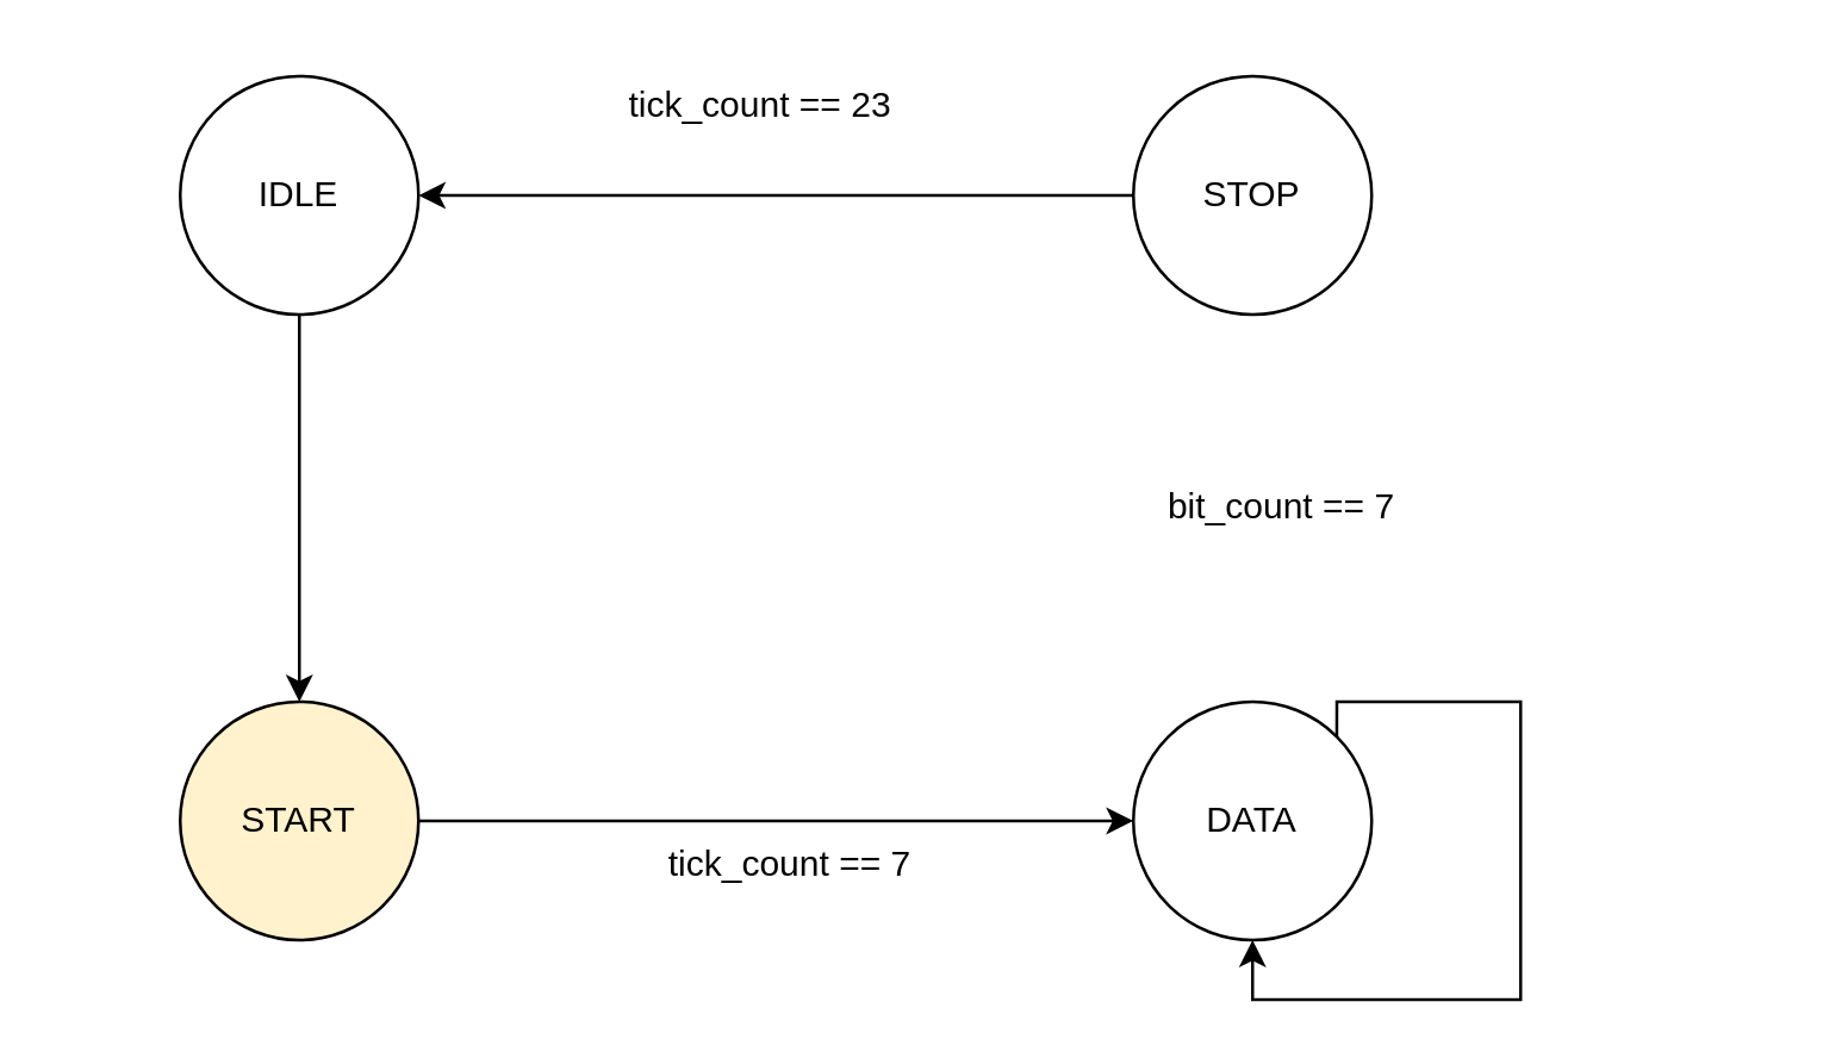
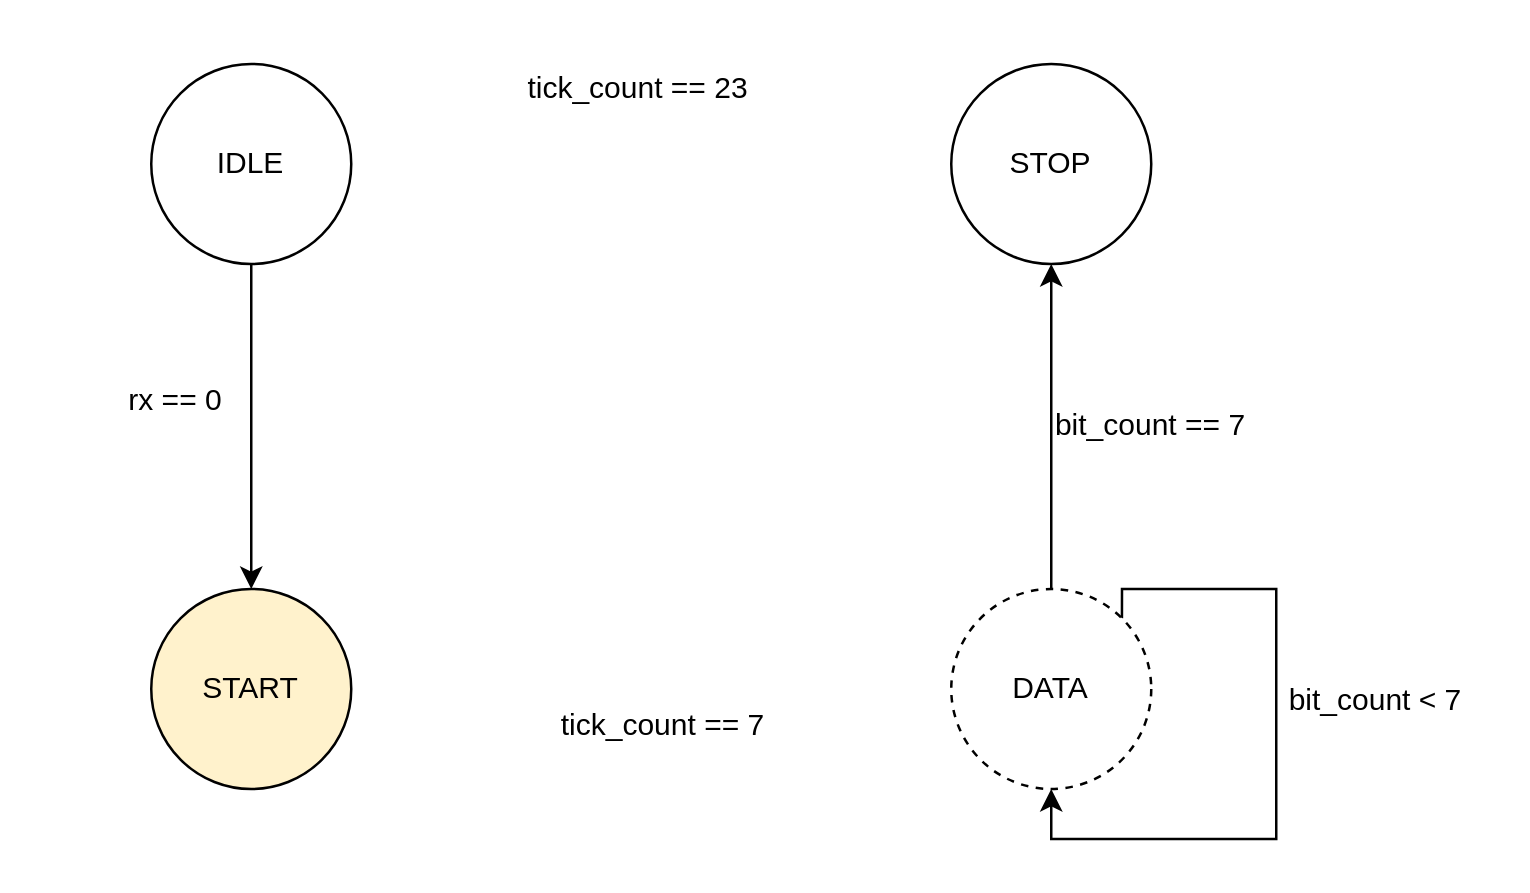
  <mxCell id="0" />
  <mxCell id="1" parent="0" />
  <mxCell id="2" style="edgeStyle=orthogonalEdgeStyle;rounded=0;orthogonalLoop=1;jettySize=auto;html=1;entryX=0.5;entryY=0;entryDx=0;entryDy=0;" parent="1" source="3" target="5" edge="1"><mxGeometry relative="1" as="geometry" /></mxCell>
  <mxCell id="3" value="IDLE" style="ellipse;whiteSpace=wrap;html=1;aspect=fixed;" parent="1" vertex="1"><mxGeometry x="60" y="25" width="80" height="80" as="geometry" /></mxCell>
- <mxCell id="4" style="edgeStyle=orthogonalEdgeStyle;rounded=0;orthogonalLoop=1;jettySize=auto;html=1;exitX=1;exitY=0.5;exitDx=0;exitDy=0;entryX=0;entryY=0.5;entryDx=0;entryDy=0;" parent="1" source="5" target="8" edge="1"><mxGeometry relative="1" as="geometry" /></mxCell>
  <mxCell id="5" value="START" style="ellipse;whiteSpace=wrap;html=1;aspect=fixed;fillColor=#fff2cc;" parent="1" vertex="1"><mxGeometry x="60" y="235" width="80" height="80" as="geometry" /></mxCell>
+ <mxCell id="6" style="edgeStyle=orthogonalEdgeStyle;rounded=0;orthogonalLoop=1;jettySize=auto;html=1;exitX=0.5;exitY=0;exitDx=0;exitDy=0;entryX=0.5;entryY=1;entryDx=0;entryDy=0;" parent="1" source="8" target="10" edge="1"><mxGeometry relative="1" as="geometry" /></mxCell>
  <mxCell id="7" style="edgeStyle=orthogonalEdgeStyle;rounded=0;orthogonalLoop=1;jettySize=auto;html=1;exitX=1;exitY=0;exitDx=0;exitDy=0;entryX=0.5;entryY=1;entryDx=0;entryDy=0;" parent="1" source="8" target="8" edge="1"><mxGeometry relative="1" as="geometry"><mxPoint x="490" y="325" as="targetPoint" /><Array as="points"><mxPoint x="448" y="235" /><mxPoint x="510" y="235" /><mxPoint x="510" y="335" /><mxPoint x="420" y="335" /></Array></mxGeometry></mxCell>
- <mxCell id="8" value="DATA" style="ellipse;whiteSpace=wrap;html=1;aspect=fixed;" parent="1" vertex="1"><mxGeometry x="380" y="235" width="80" height="80" as="geometry" /></mxCell>
- <mxCell id="9" style="edgeStyle=orthogonalEdgeStyle;rounded=0;orthogonalLoop=1;jettySize=auto;html=1;exitX=0;exitY=0.5;exitDx=0;exitDy=0;entryX=1;entryY=0.5;entryDx=0;entryDy=0;" parent="1" source="10" target="3" edge="1"><mxGeometry relative="1" as="geometry" /></mxCell>
+ <mxCell id="8" value="DATA" style="ellipse;whiteSpace=wrap;html=1;aspect=fixed;dashed=1;" parent="1" vertex="1"><mxGeometry x="380" y="235" width="80" height="80" as="geometry" /></mxCell>
  <mxCell id="10" value="STOP" style="ellipse;whiteSpace=wrap;html=1;aspect=fixed;" parent="1" vertex="1"><mxGeometry x="380" y="25" width="80" height="80" as="geometry" /></mxCell>
+ <mxCell id="11" value="rx == 0" style="text;html=1;align=center;verticalAlign=middle;whiteSpace=wrap;rounded=0;" parent="1" vertex="1"><mxGeometry x="20" y="145" width="100" height="30" as="geometry" /></mxCell>
  <mxCell id="12" value="tick_count == 7" style="text;html=1;align=center;verticalAlign=middle;whiteSpace=wrap;rounded=0;" parent="1" vertex="1"><mxGeometry x="210" y="275" width="110" height="30" as="geometry" /></mxCell>
- <mxCell id="14" value="bit_count == 7" style="text;html=1;align=center;verticalAlign=middle;whiteSpace=wrap;rounded=0;" parent="1" vertex="1"><mxGeometry x="390" y="155" width="80" height="30" as="geometry" /></mxCell>
+ <mxCell id="13" value="bit_count &amp;lt; 7" style="text;html=1;align=center;verticalAlign=middle;whiteSpace=wrap;rounded=0;" parent="1" vertex="1"><mxGeometry x="510" y="265" width="80" height="30" as="geometry" /></mxCell>
+ <mxCell id="14" value="bit_count == 7" style="text;html=1;align=center;verticalAlign=middle;whiteSpace=wrap;rounded=0;" parent="1" vertex="1"><mxGeometry x="420" y="155" width="80" height="30" as="geometry" /></mxCell>
  <mxCell id="15" value="tick_count == 23" style="text;html=1;align=center;verticalAlign=middle;whiteSpace=wrap;rounded=0;" parent="1" vertex="1"><mxGeometry x="200" y="20" width="110" height="30" as="geometry" /></mxCell>
